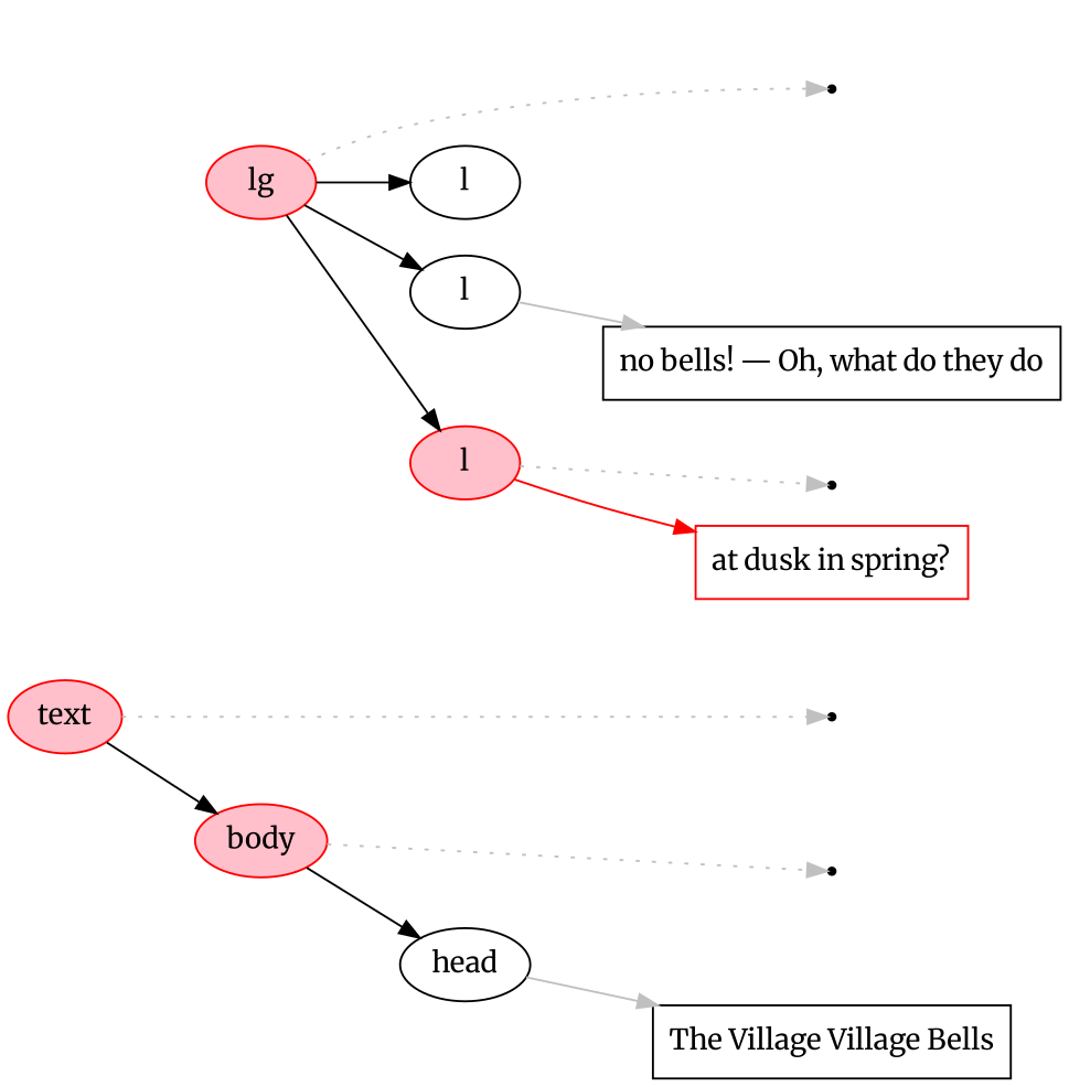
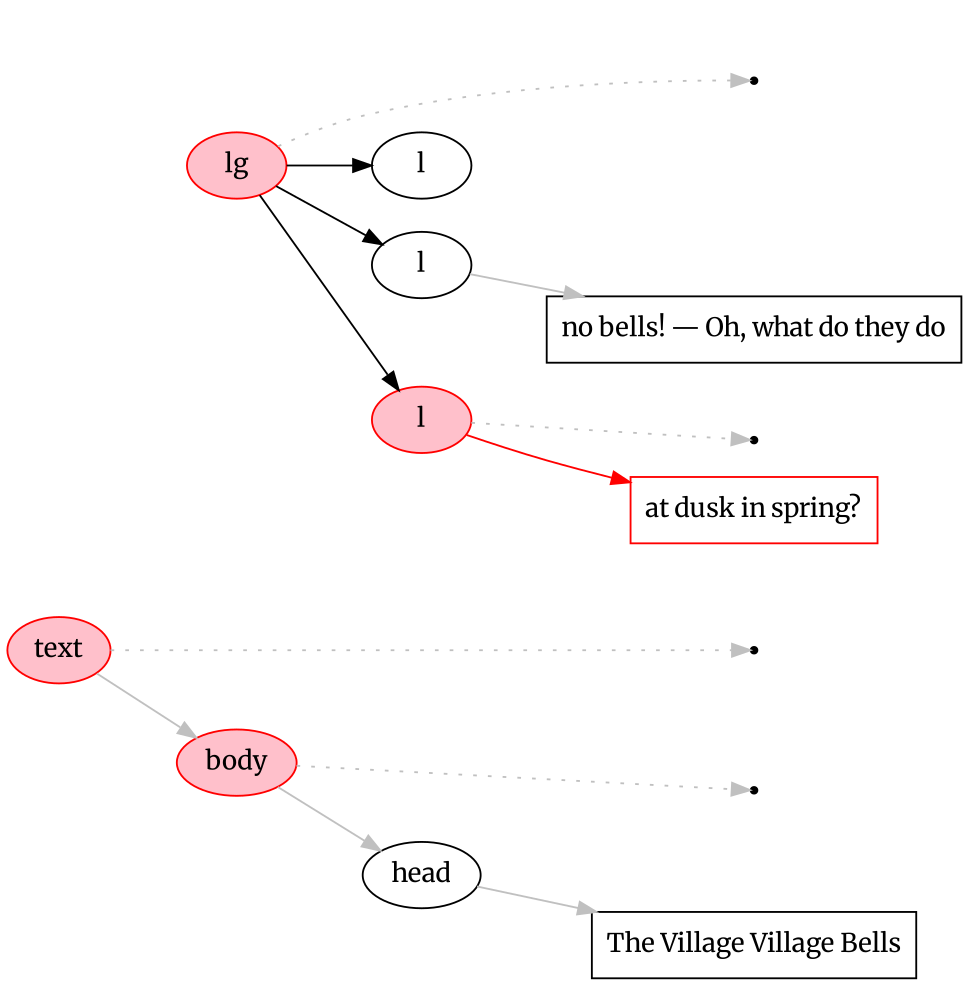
  digraph {
    fontname=Merriweather
    rankdir=LR
    node [color=transparent fontname=Merriweather ordering=out shape=point]
    edge [fontname=Merriweather style=invis]
    n1 [label="text\nstart"]
    n2 [color=black label="text\nend"]
    n3 [label="body\nstart"]
    n4 [color=black label="body\nend"]
    n5 [label="head\nstart"]
    n6 [label="head\nend"]
    n7 [color=black label="The Village Village Bells" shape=box]
    n8 [label="lg\nstart"]
    n9 [color=black label="lg\nend"]
    n10 [label="l\nstart"]
    n11 [label="l\nend"]
    n12 [label="l\nstart"]
    n13 [label="l\nend"]
    n14 [color=black label="no bells! — Oh, what do they do" shape=box]
    n15 [label="l\nstart"]
    n16 [color=black label="l\nend"]
    n17 [color=red label="at dusk in spring?" shape=box]
    n18 [color=red fillcolor=pink label=text shape=oval style=filled]
    n19 [color=red fillcolor=pink label=body shape=oval style=filled]
    n20 [color=black label=head shape=oval]
    n21 [color=red fillcolor=pink label=lg shape=oval style=filled]
    n22 [color=black label=l shape=oval]
    n23 [color=black label=l shape=oval]
    n24 [color=red fillcolor=pink label=l shape=oval style=filled]
    subgraph sub_1 {
      rank=same
      n1
      n2
      n3
      n4
      n5
      n6
      n7
      n8
      n9
      n10
      n11
      n12
      n13
      n14
      n15
      n16
      n17
    }
    n18 -> n1 [arrowhead=none]
    n18 -> n2 [color=gray style=dotted]
-   n18 -> n19 [color=black style=""]
+   n18 -> n19 [color=gray style=""]
    n19 -> n3 [arrowhead=none]
    n19 -> n4 [color=gray style=dotted]
-   n19 -> n20 [color=black style=""]
+   n19 -> n20 [color=gray style=""]
    n20 -> n5 [arrowhead=none]
    n20 -> n6 [arrowhead=none]
    n20 -> n7 [color=gray style=""]
    n21 -> n8 [arrowhead=none]
    n21 -> n9 [color=gray style=dotted]
    n21 -> n22 [color=black style=""]
    n21 -> n23 [color=black style=""]
    n21 -> n24 [color=black style=""]
    n22 -> n10 [arrowhead=none]
    n22 -> n11 [arrowhead=none]
    n23 -> n12 [arrowhead=none]
    n23 -> n13 [arrowhead=none]
    n23 -> n14 [color=gray style=""]
    n24 -> n15 [arrowhead=none]
    n24 -> n16 [color=gray style=dotted]
    n24 -> n17 [color=red style=""]
  }
